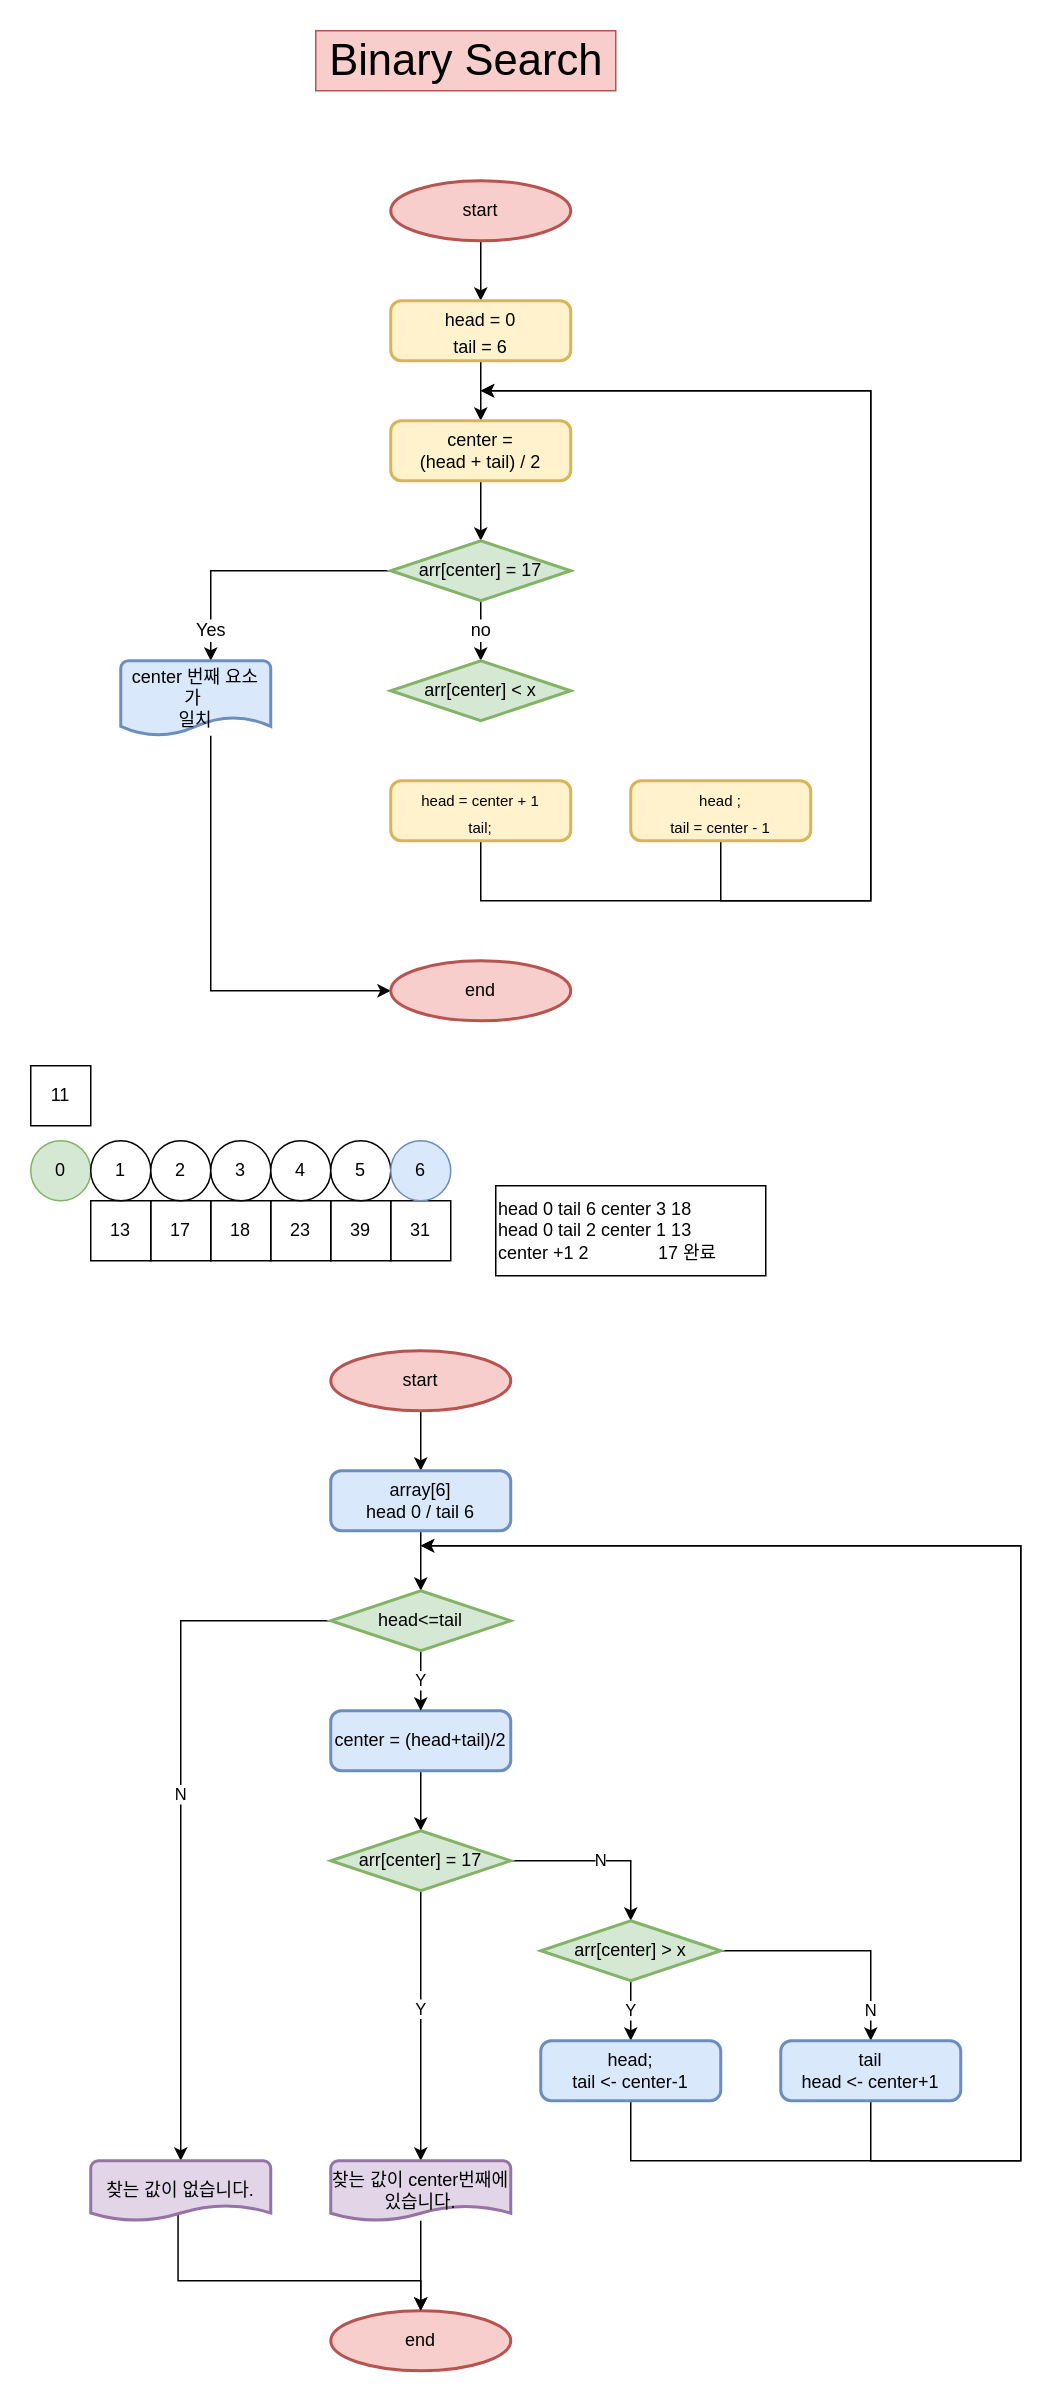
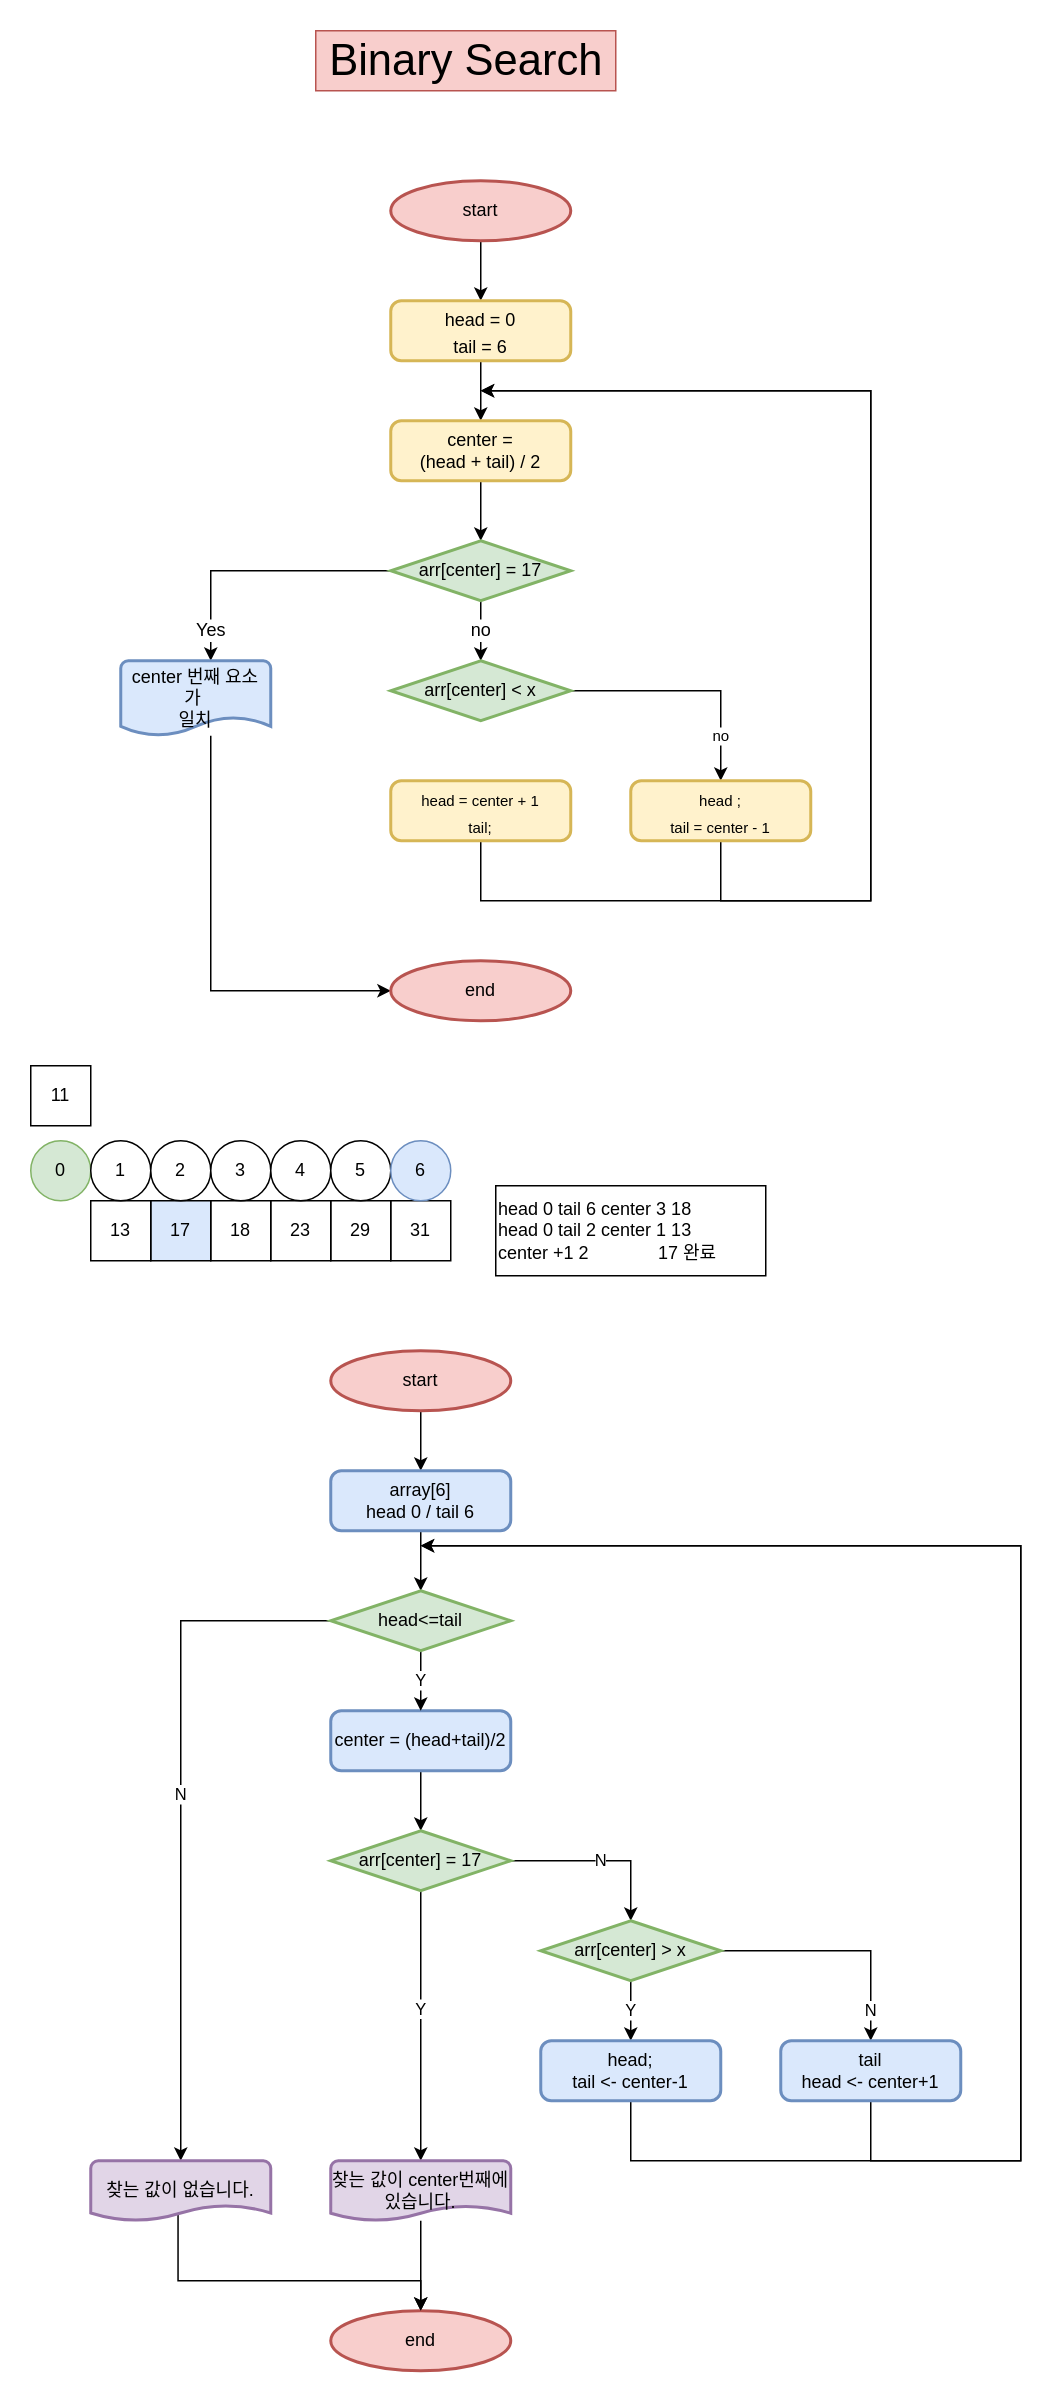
  <mxCell id="0" />
  <mxCell id="1" parent="0" />
  <mxCell id="2" value="Binary Search" style="text;html=1;resizable=0;autosize=1;align=center;verticalAlign=middle;points=[];fillColor=#f8cecc;strokeColor=#b85450;rounded=0;fontSize=29;" parent="1" vertex="1"><mxGeometry x="210" y="20" width="200" height="40" as="geometry" /></mxCell>
  <mxCell id="3" style="edgeStyle=orthogonalEdgeStyle;rounded=0;orthogonalLoop=1;jettySize=auto;html=1;entryX=0.5;entryY=0;entryDx=0;entryDy=0;fontSize=12;" parent="1" source="4" target="6" edge="1"><mxGeometry relative="1" as="geometry" /></mxCell>
  <mxCell id="4" value="start" style="strokeWidth=2;html=1;shape=mxgraph.flowchart.start_1;whiteSpace=wrap;fontSize=12;fillColor=#f8cecc;strokeColor=#b85450;" parent="1" vertex="1"><mxGeometry x="260" y="120" width="120" height="40" as="geometry" /></mxCell>
  <mxCell id="5" style="edgeStyle=orthogonalEdgeStyle;rounded=0;orthogonalLoop=1;jettySize=auto;html=1;entryX=0.5;entryY=0;entryDx=0;entryDy=0;fontSize=12;" parent="1" source="6" target="8" edge="1"><mxGeometry relative="1" as="geometry" /></mxCell>
  <mxCell id="6" value="&lt;font style=&quot;font-size: 12px;&quot;&gt;head = 0&lt;br&gt;tail = 6&lt;/font&gt;" style="rounded=1;whiteSpace=wrap;html=1;absoluteArcSize=1;arcSize=14;strokeWidth=2;fontSize=15;fillColor=#fff2cc;strokeColor=#d6b656;" parent="1" vertex="1"><mxGeometry x="260" y="200" width="120" height="40" as="geometry" /></mxCell>
  <mxCell id="7" value="" style="edgeStyle=orthogonalEdgeStyle;rounded=0;orthogonalLoop=1;jettySize=auto;html=1;fontSize=12;" parent="1" source="8" target="11" edge="1"><mxGeometry relative="1" as="geometry" /></mxCell>
  <mxCell id="8" value="center =&lt;br style=&quot;font-size: 12px;&quot;&gt;(head + tail) / 2" style="rounded=1;whiteSpace=wrap;html=1;absoluteArcSize=1;arcSize=14;strokeWidth=2;fontSize=12;fillColor=#fff2cc;strokeColor=#d6b656;" parent="1" vertex="1"><mxGeometry x="260" y="280" width="120" height="40" as="geometry" /></mxCell>
  <mxCell id="9" value="Yes" style="edgeStyle=orthogonalEdgeStyle;rounded=0;orthogonalLoop=1;jettySize=auto;html=1;fontSize=12;" parent="1" source="11" target="13" edge="1"><mxGeometry x="0.778" relative="1" as="geometry"><Array as="points"><mxPoint x="140" y="380" /></Array><mxPoint as="offset" /></mxGeometry></mxCell>
  <mxCell id="10" value="no" style="edgeStyle=orthogonalEdgeStyle;rounded=0;orthogonalLoop=1;jettySize=auto;html=1;fontSize=12;entryX=0.5;entryY=0;entryDx=0;entryDy=0;entryPerimeter=0;" parent="1" source="11" target="16" edge="1"><mxGeometry relative="1" as="geometry"><mxPoint x="420" y="380" as="targetPoint" /><mxPoint as="offset" /></mxGeometry></mxCell>
  <mxCell id="11" value="arr[center] = 17" style="strokeWidth=2;html=1;shape=mxgraph.flowchart.decision;whiteSpace=wrap;fontSize=12;fillColor=#d5e8d4;strokeColor=#82b366;" parent="1" vertex="1"><mxGeometry x="260" y="360" width="120" height="40" as="geometry" /></mxCell>
  <mxCell id="12" value="" style="edgeStyle=orthogonalEdgeStyle;rounded=0;orthogonalLoop=1;jettySize=auto;html=1;fontSize=12;entryX=0;entryY=0.5;entryDx=0;entryDy=0;entryPerimeter=0;" parent="1" source="13" target="14" edge="1"><mxGeometry relative="1" as="geometry"><Array as="points"><mxPoint x="140" y="660" /></Array></mxGeometry></mxCell>
  <mxCell id="13" value="center 번째 요소가&amp;nbsp;&lt;br&gt;일치" style="strokeWidth=2;html=1;shape=mxgraph.flowchart.document2;whiteSpace=wrap;size=0.25;fontSize=12;fillColor=#dae8fc;strokeColor=#6c8ebf;" parent="1" vertex="1"><mxGeometry x="80" y="440" width="100" height="50" as="geometry" /></mxCell>
  <mxCell id="14" value="end" style="strokeWidth=2;html=1;shape=mxgraph.flowchart.start_1;whiteSpace=wrap;fontSize=12;fillColor=#f8cecc;strokeColor=#b85450;" parent="1" vertex="1"><mxGeometry x="260" y="640" width="120" height="40" as="geometry" /></mxCell>
+ <mxCell id="15" value="no" style="edgeStyle=orthogonalEdgeStyle;rounded=0;orthogonalLoop=1;jettySize=auto;html=1;fontSize=10;" parent="1" source="16" target="18" edge="1"><mxGeometry x="0.625" relative="1" as="geometry"><mxPoint as="offset" /></mxGeometry></mxCell>
  <mxCell id="16" value="arr[center] &amp;lt; x" style="strokeWidth=2;html=1;shape=mxgraph.flowchart.decision;whiteSpace=wrap;fontSize=12;fillColor=#d5e8d4;strokeColor=#82b366;" parent="1" vertex="1"><mxGeometry x="260" y="440" width="120" height="40" as="geometry" /></mxCell>
  <mxCell id="17" style="edgeStyle=orthogonalEdgeStyle;rounded=0;orthogonalLoop=1;jettySize=auto;html=1;fontSize=10;" parent="1" source="18" edge="1"><mxGeometry relative="1" as="geometry"><mxPoint x="320" y="260" as="targetPoint" /><Array as="points"><mxPoint x="480" y="600" /><mxPoint x="580" y="600" /><mxPoint x="580" y="260" /></Array></mxGeometry></mxCell>
  <mxCell id="18" value="&lt;font style=&quot;font-size: 10px;&quot;&gt;head ;&lt;br&gt;&lt;font style=&quot;font-size: 10px;&quot;&gt;tail = center - 1&lt;/font&gt;&lt;/font&gt;" style="rounded=1;whiteSpace=wrap;html=1;absoluteArcSize=1;arcSize=14;strokeWidth=2;fontSize=15;fillColor=#fff2cc;strokeColor=#d6b656;" parent="1" vertex="1"><mxGeometry x="420" y="520" width="120" height="40" as="geometry" /></mxCell>
  <mxCell id="19" style="edgeStyle=orthogonalEdgeStyle;rounded=0;orthogonalLoop=1;jettySize=auto;html=1;fontSize=10;" parent="1" source="20" edge="1"><mxGeometry relative="1" as="geometry"><mxPoint x="320" y="260" as="targetPoint" /><Array as="points"><mxPoint x="320" y="600" /><mxPoint x="580" y="600" /><mxPoint x="580" y="260" /></Array></mxGeometry></mxCell>
  <mxCell id="20" value="&lt;font size=&quot;1&quot;&gt;head = center + 1&lt;br&gt;tail;&lt;br&gt;&lt;/font&gt;" style="rounded=1;whiteSpace=wrap;html=1;absoluteArcSize=1;arcSize=14;strokeWidth=2;fontSize=15;fillColor=#fff2cc;strokeColor=#d6b656;" parent="1" vertex="1"><mxGeometry x="260" y="520" width="120" height="40" as="geometry" /></mxCell>
  <mxCell id="21" value="11" style="rounded=0;whiteSpace=wrap;html=1;" vertex="1" parent="1"><mxGeometry x="20" y="710" width="40" height="40" as="geometry" /></mxCell>
  <mxCell id="22" value="31" style="rounded=0;whiteSpace=wrap;html=1;" vertex="1" parent="1"><mxGeometry x="260" y="800" width="40" height="40" as="geometry" /></mxCell>
- <mxCell id="23" value="39" style="rounded=0;whiteSpace=wrap;html=1;" vertex="1" parent="1"><mxGeometry x="220" y="800" width="40" height="40" as="geometry" /></mxCell>
+ <mxCell id="23" value="29" style="rounded=0;whiteSpace=wrap;html=1;" vertex="1" parent="1"><mxGeometry x="220" y="800" width="40" height="40" as="geometry" /></mxCell>
  <mxCell id="24" value="23" style="rounded=0;whiteSpace=wrap;html=1;" vertex="1" parent="1"><mxGeometry x="180" y="800" width="40" height="40" as="geometry" /></mxCell>
  <mxCell id="25" value="18" style="rounded=0;whiteSpace=wrap;html=1;" vertex="1" parent="1"><mxGeometry x="140" y="800" width="40" height="40" as="geometry" /></mxCell>
- <mxCell id="26" value="17" style="rounded=0;whiteSpace=wrap;html=1;" vertex="1" parent="1"><mxGeometry x="100" y="800" width="40" height="40" as="geometry" /></mxCell>
+ <mxCell id="26" value="17" style="rounded=0;whiteSpace=wrap;html=1;fillColor=#dae8fc;" vertex="1" parent="1"><mxGeometry x="100" y="800" width="40" height="40" as="geometry" /></mxCell>
  <mxCell id="27" value="13" style="rounded=0;whiteSpace=wrap;html=1;" vertex="1" parent="1"><mxGeometry x="60" y="800" width="40" height="40" as="geometry" /></mxCell>
  <mxCell id="28" value="0" style="ellipse;whiteSpace=wrap;html=1;aspect=fixed;fillColor=#d5e8d4;strokeColor=#82b366;" vertex="1" parent="1"><mxGeometry x="20" y="760" width="40" height="40" as="geometry" /></mxCell>
  <mxCell id="29" value="1" style="ellipse;whiteSpace=wrap;html=1;aspect=fixed;" vertex="1" parent="1"><mxGeometry x="60" y="760" width="40" height="40" as="geometry" /></mxCell>
  <mxCell id="30" value="2" style="ellipse;whiteSpace=wrap;html=1;aspect=fixed;" vertex="1" parent="1"><mxGeometry x="100" y="760" width="40" height="40" as="geometry" /></mxCell>
  <mxCell id="31" value="3" style="ellipse;whiteSpace=wrap;html=1;aspect=fixed;" vertex="1" parent="1"><mxGeometry x="140" y="760" width="40" height="40" as="geometry" /></mxCell>
  <mxCell id="32" value="4" style="ellipse;whiteSpace=wrap;html=1;aspect=fixed;" vertex="1" parent="1"><mxGeometry x="180" y="760" width="40" height="40" as="geometry" /></mxCell>
  <mxCell id="33" value="5" style="ellipse;whiteSpace=wrap;html=1;aspect=fixed;" vertex="1" parent="1"><mxGeometry x="220" y="760" width="40" height="40" as="geometry" /></mxCell>
  <mxCell id="34" value="6" style="ellipse;whiteSpace=wrap;html=1;aspect=fixed;fillColor=#dae8fc;strokeColor=#6c8ebf;" vertex="1" parent="1"><mxGeometry x="260" y="760" width="40" height="40" as="geometry" /></mxCell>
  <mxCell id="35" value="head 0 tail 6 center 3 18&lt;br&gt;head 0 tail 2 center 1 13&lt;br&gt;center +1 2&lt;span style=&quot;white-space: pre;&quot;&gt;&#09;&lt;/span&gt;&lt;span style=&quot;white-space: pre;&quot;&gt;&#09;&lt;/span&gt;17 완료" style="rounded=0;whiteSpace=wrap;html=1;align=left;" vertex="1" parent="1"><mxGeometry x="330" y="790" width="180" height="60" as="geometry" /></mxCell>
  <mxCell id="36" value="" style="edgeStyle=orthogonalEdgeStyle;rounded=0;orthogonalLoop=1;jettySize=auto;html=1;" edge="1" parent="1" source="37" target="39"><mxGeometry relative="1" as="geometry" /></mxCell>
  <mxCell id="37" value="start" style="strokeWidth=2;html=1;shape=mxgraph.flowchart.start_1;whiteSpace=wrap;fillColor=#f8cecc;strokeColor=#b85450;" vertex="1" parent="1"><mxGeometry x="220" y="900" width="120" height="40" as="geometry" /></mxCell>
  <mxCell id="38" value="" style="edgeStyle=orthogonalEdgeStyle;rounded=0;orthogonalLoop=1;jettySize=auto;html=1;" edge="1" parent="1" source="39" target="57"><mxGeometry relative="1" as="geometry" /></mxCell>
  <mxCell id="39" value="array[6]&lt;br&gt;head 0 / tail 6" style="rounded=1;whiteSpace=wrap;html=1;absoluteArcSize=1;arcSize=14;strokeWidth=2;fillColor=#dae8fc;strokeColor=#6c8ebf;" vertex="1" parent="1"><mxGeometry x="220" y="980" width="120" height="40" as="geometry" /></mxCell>
  <mxCell id="40" value="" style="edgeStyle=orthogonalEdgeStyle;rounded=0;orthogonalLoop=1;jettySize=auto;html=1;" edge="1" parent="1" source="41" target="44"><mxGeometry relative="1" as="geometry" /></mxCell>
  <mxCell id="41" value="center = (head+tail)/2" style="rounded=1;whiteSpace=wrap;html=1;absoluteArcSize=1;arcSize=14;strokeWidth=2;fillColor=#dae8fc;strokeColor=#6c8ebf;" vertex="1" parent="1"><mxGeometry x="220" y="1140" width="120" height="40" as="geometry" /></mxCell>
  <mxCell id="42" value="N" style="edgeStyle=orthogonalEdgeStyle;rounded=0;orthogonalLoop=1;jettySize=auto;html=1;" edge="1" parent="1" source="44" target="49"><mxGeometry relative="1" as="geometry" /></mxCell>
  <mxCell id="43" value="Y" style="edgeStyle=orthogonalEdgeStyle;rounded=0;orthogonalLoop=1;jettySize=auto;html=1;entryX=0.5;entryY=0;entryDx=0;entryDy=0;entryPerimeter=0;" edge="1" parent="1" source="44" target="46"><mxGeometry x="-0.125" relative="1" as="geometry"><mxPoint as="offset" /></mxGeometry></mxCell>
  <mxCell id="44" value="arr[center] = 17" style="strokeWidth=2;html=1;shape=mxgraph.flowchart.decision;whiteSpace=wrap;fillColor=#d5e8d4;strokeColor=#82b366;" vertex="1" parent="1"><mxGeometry x="220" y="1220" width="120" height="40" as="geometry" /></mxCell>
  <mxCell id="45" style="edgeStyle=orthogonalEdgeStyle;rounded=0;orthogonalLoop=1;jettySize=auto;html=1;entryX=0.5;entryY=0;entryDx=0;entryDy=0;entryPerimeter=0;" edge="1" parent="1" source="46" target="54"><mxGeometry relative="1" as="geometry"><Array as="points"><mxPoint x="280" y="1490" /><mxPoint x="280" y="1490" /></Array></mxGeometry></mxCell>
  <mxCell id="46" value="찾는 값이 center번째에 있습니다." style="strokeWidth=2;html=1;shape=mxgraph.flowchart.document2;whiteSpace=wrap;size=0.25;fillColor=#e1d5e7;strokeColor=#9673a6;" vertex="1" parent="1"><mxGeometry x="220" y="1440" width="120" height="40" as="geometry" /></mxCell>
  <mxCell id="47" value="N" style="edgeStyle=orthogonalEdgeStyle;rounded=0;orthogonalLoop=1;jettySize=auto;html=1;entryX=0.5;entryY=0;entryDx=0;entryDy=0;" edge="1" parent="1" source="49" target="53"><mxGeometry x="0.75" relative="1" as="geometry"><mxPoint as="offset" /></mxGeometry></mxCell>
  <mxCell id="48" value="Y" style="edgeStyle=orthogonalEdgeStyle;rounded=0;orthogonalLoop=1;jettySize=auto;html=1;" edge="1" parent="1" source="49" target="51"><mxGeometry relative="1" as="geometry" /></mxCell>
  <mxCell id="49" value="arr[center] &amp;gt; x" style="strokeWidth=2;html=1;shape=mxgraph.flowchart.decision;whiteSpace=wrap;fillColor=#d5e8d4;strokeColor=#82b366;" vertex="1" parent="1"><mxGeometry x="360" y="1280" width="120" height="40" as="geometry" /></mxCell>
  <mxCell id="50" style="edgeStyle=orthogonalEdgeStyle;rounded=0;orthogonalLoop=1;jettySize=auto;html=1;" edge="1" parent="1" source="51"><mxGeometry relative="1" as="geometry"><mxPoint x="280" y="1030" as="targetPoint" /><Array as="points"><mxPoint x="420" y="1440" /><mxPoint x="680" y="1440" /><mxPoint x="680" y="1030" /></Array></mxGeometry></mxCell>
  <mxCell id="51" value="head;&lt;br&gt;tail &amp;lt;- center-1" style="rounded=1;whiteSpace=wrap;html=1;absoluteArcSize=1;arcSize=14;strokeWidth=2;fillColor=#dae8fc;strokeColor=#6c8ebf;" vertex="1" parent="1"><mxGeometry x="360" y="1360" width="120" height="40" as="geometry" /></mxCell>
  <mxCell id="52" style="edgeStyle=orthogonalEdgeStyle;rounded=0;orthogonalLoop=1;jettySize=auto;html=1;" edge="1" parent="1" source="53"><mxGeometry relative="1" as="geometry"><mxPoint x="280" y="1030" as="targetPoint" /><Array as="points"><mxPoint x="580" y="1440" /><mxPoint x="680" y="1440" /><mxPoint x="680" y="1030" /></Array></mxGeometry></mxCell>
  <mxCell id="53" value="tail&lt;br&gt;head &amp;lt;- center+1" style="rounded=1;whiteSpace=wrap;html=1;absoluteArcSize=1;arcSize=14;strokeWidth=2;fillColor=#dae8fc;strokeColor=#6c8ebf;" vertex="1" parent="1"><mxGeometry x="520" y="1360" width="120" height="40" as="geometry" /></mxCell>
  <mxCell id="54" value="end" style="strokeWidth=2;html=1;shape=mxgraph.flowchart.start_1;whiteSpace=wrap;fillColor=#f8cecc;strokeColor=#b85450;" vertex="1" parent="1"><mxGeometry x="220" y="1540" width="120" height="40" as="geometry" /></mxCell>
  <mxCell id="55" value="Y" style="edgeStyle=orthogonalEdgeStyle;rounded=0;orthogonalLoop=1;jettySize=auto;html=1;" edge="1" parent="1" source="57" target="41"><mxGeometry relative="1" as="geometry" /></mxCell>
  <mxCell id="56" value="N" style="edgeStyle=orthogonalEdgeStyle;rounded=0;orthogonalLoop=1;jettySize=auto;html=1;" edge="1" parent="1" source="57" target="59"><mxGeometry x="-0.062" relative="1" as="geometry"><mxPoint x="-30" y="1460" as="targetPoint" /><mxPoint as="offset" /></mxGeometry></mxCell>
  <mxCell id="57" value="head&amp;lt;=tail" style="strokeWidth=2;html=1;shape=mxgraph.flowchart.decision;whiteSpace=wrap;fillColor=#d5e8d4;strokeColor=#82b366;" vertex="1" parent="1"><mxGeometry x="220" y="1060" width="120" height="40" as="geometry" /></mxCell>
  <mxCell id="58" style="edgeStyle=orthogonalEdgeStyle;rounded=0;orthogonalLoop=1;jettySize=auto;html=1;entryX=0.5;entryY=0;entryDx=0;entryDy=0;entryPerimeter=0;exitX=0.485;exitY=0.9;exitDx=0;exitDy=0;exitPerimeter=0;" edge="1" parent="1" source="59" target="54"><mxGeometry relative="1" as="geometry"><mxPoint x="-30" y="1500" as="sourcePoint" /><Array as="points"><mxPoint x="118" y="1520" /><mxPoint x="280" y="1520" /></Array></mxGeometry></mxCell>
  <mxCell id="59" value="찾는 값이 없습니다." style="strokeWidth=2;html=1;shape=mxgraph.flowchart.document2;whiteSpace=wrap;size=0.26;fillColor=#e1d5e7;strokeColor=#9673a6;" vertex="1" parent="1"><mxGeometry x="60" y="1440" width="120" height="40" as="geometry" /></mxCell>
